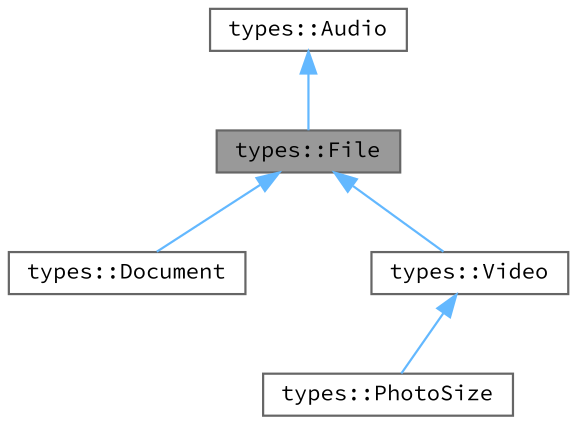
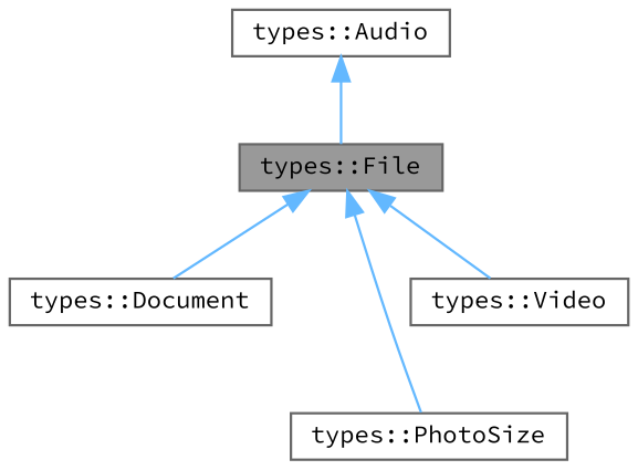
  digraph {
    fontname="Source Code Pro"
    node [color=gray40 fillcolor=white fontname="Source Code Pro" fontsize=10 shape=box style=filled]
    edge [color=steelblue1 dir=back fontname="Source Code Pro" fontsize=10 labelfontname=Helvetica labelfontsize=10 style=solid]
    n1 [fillcolor=grey60 fontcolor=black height=0.2 label="types::File" width=0.4]
    n2 [height=0.2 label="types::Document" width=0.4]
    n3 [height=0.2 label="types::PhotoSize" width=0.4]
    n4 [height=0.2 label="types::Video" width=0.4]
    n5 [height=0.2 label="types::Audio" width=0.4]
    n1 -> n2
-   n4 -> n3
+   n1 -> n3
    n1 -> n4
    n5 -> n1
  }
